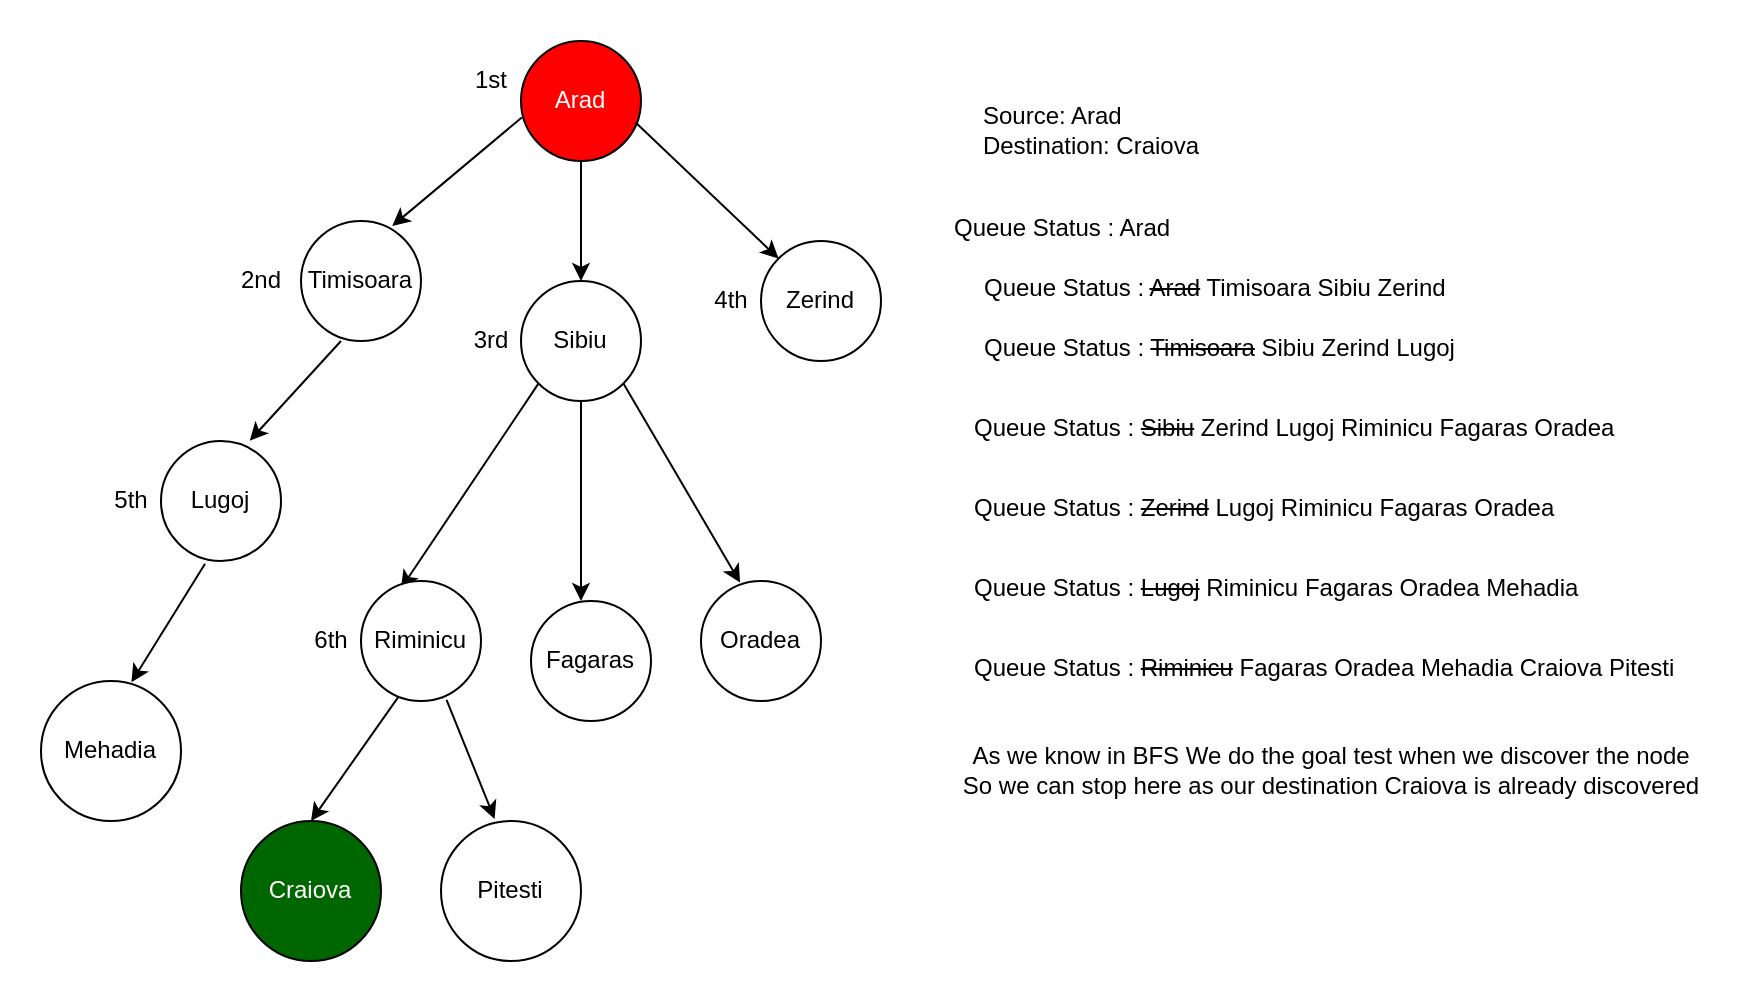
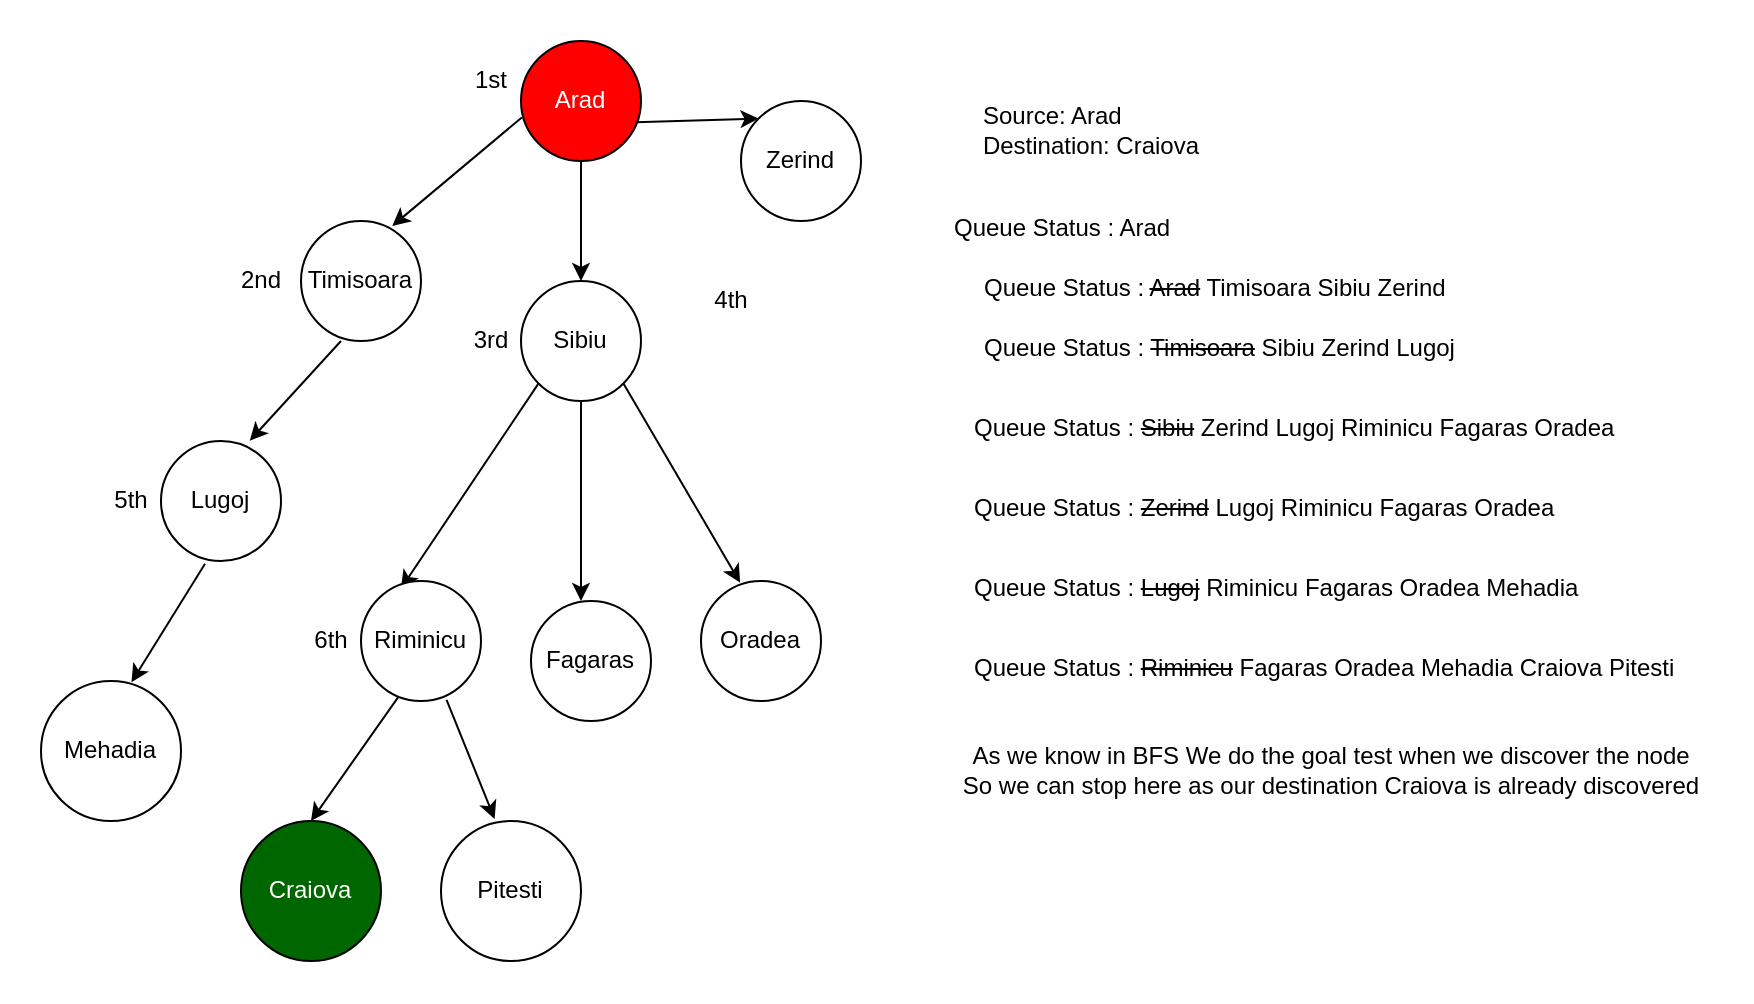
  <mxCell id="0" />
  <mxCell id="1" parent="0" />
  <mxCell id="2" value="Arad" style="ellipse;whiteSpace=wrap;html=1;aspect=fixed;fillColor=#FF0000;fontColor=#FFFFFF;" vertex="1" parent="1"><mxGeometry x="260" y="20" width="60" height="60" as="geometry" /></mxCell>
  <mxCell id="3" value="" style="endArrow=classic;html=1;rounded=0;exitX=0.007;exitY=0.637;exitDx=0;exitDy=0;exitPerimeter=0;entryX=0.76;entryY=0.042;entryDx=0;entryDy=0;entryPerimeter=0;" edge="1" parent="1" source="2" target="6"><mxGeometry width="50" height="50" relative="1" as="geometry"><mxPoint x="270" y="60" as="sourcePoint" /><mxPoint x="210" y="120" as="targetPoint" /></mxGeometry></mxCell>
- <mxCell id="4" value="Zerind" style="ellipse;whiteSpace=wrap;html=1;aspect=fixed;" vertex="1" parent="1"><mxGeometry x="380" y="120" width="60" height="60" as="geometry" /></mxCell>
+ <mxCell id="4" value="Zerind" style="ellipse;whiteSpace=wrap;html=1;aspect=fixed;" vertex="1" parent="1"><mxGeometry x="370" y="50" width="60" height="60" as="geometry" /></mxCell>
  <mxCell id="5" value="Sibiu" style="ellipse;whiteSpace=wrap;html=1;aspect=fixed;" vertex="1" parent="1"><mxGeometry x="260" y="140" width="60" height="60" as="geometry" /></mxCell>
  <mxCell id="6" value="Timisoara" style="ellipse;whiteSpace=wrap;html=1;aspect=fixed;" vertex="1" parent="1"><mxGeometry x="150" y="110" width="60" height="60" as="geometry" /></mxCell>
  <mxCell id="7" value="" style="endArrow=classic;html=1;rounded=0;exitX=0.5;exitY=1;exitDx=0;exitDy=0;entryX=0.5;entryY=0;entryDx=0;entryDy=0;" edge="1" parent="1" source="2" target="5"><mxGeometry width="50" height="50" relative="1" as="geometry"><mxPoint x="320" y="120" as="sourcePoint" /><mxPoint x="290" y="140" as="targetPoint" /></mxGeometry></mxCell>
  <mxCell id="8" value="" style="endArrow=classic;html=1;rounded=0;exitX=0.953;exitY=0.677;exitDx=0;exitDy=0;exitPerimeter=0;entryX=0;entryY=0;entryDx=0;entryDy=0;" edge="1" parent="1" source="2" target="4"><mxGeometry width="50" height="50" relative="1" as="geometry"><mxPoint x="390" y="70" as="sourcePoint" /><mxPoint x="340" y="120" as="targetPoint" /><Array as="points" /></mxGeometry></mxCell>
  <mxCell id="9" value="1st" style="text;html=1;align=center;verticalAlign=middle;resizable=0;points=[];autosize=1;strokeColor=none;fillColor=none;" vertex="1" parent="1"><mxGeometry x="230" y="30" width="30" height="20" as="geometry" /></mxCell>
  <mxCell id="10" value="Queue Status : Arad" style="text;html=1;align=left;verticalAlign=top;resizable=0;points=[];autosize=1;strokeColor=none;fillColor=none;" vertex="1" parent="1"><mxGeometry x="475" y="100" width="120" height="20" as="geometry" /></mxCell>
  <mxCell id="11" value="Queue Status : &lt;strike&gt;Arad&lt;/strike&gt; Timisoara Sibiu Zerind" style="text;html=1;align=left;verticalAlign=top;resizable=0;points=[];autosize=1;strokeColor=none;fillColor=none;" vertex="1" parent="1"><mxGeometry x="490" y="130" width="250" height="20" as="geometry" /></mxCell>
  <mxCell id="12" value="2nd" style="text;html=1;align=center;verticalAlign=middle;resizable=0;points=[];autosize=1;strokeColor=none;fillColor=none;" vertex="1" parent="1"><mxGeometry x="110" y="130" width="40" height="20" as="geometry" /></mxCell>
  <mxCell id="13" value="" style="endArrow=classic;html=1;rounded=0;entryX=0.74;entryY=-0.003;entryDx=0;entryDy=0;entryPerimeter=0;" edge="1" parent="1" target="14"><mxGeometry width="50" height="50" relative="1" as="geometry"><mxPoint x="170" y="170" as="sourcePoint" /><mxPoint x="130" y="220" as="targetPoint" /></mxGeometry></mxCell>
  <mxCell id="14" value="Lugoj" style="ellipse;whiteSpace=wrap;html=1;aspect=fixed;" vertex="1" parent="1"><mxGeometry x="80" y="220" width="60" height="60" as="geometry" /></mxCell>
  <mxCell id="15" value="Queue Status : &lt;strike&gt;Timisoara&lt;/strike&gt; Sibiu Zerind Lugoj" style="text;html=1;align=left;verticalAlign=top;resizable=0;points=[];autosize=1;strokeColor=none;fillColor=none;" vertex="1" parent="1"><mxGeometry x="490" y="160" width="250" height="20" as="geometry" /></mxCell>
  <mxCell id="16" value="5th" style="text;html=1;align=center;verticalAlign=middle;resizable=0;points=[];autosize=1;strokeColor=none;fillColor=none;" vertex="1" parent="1"><mxGeometry x="50" y="240" width="30" height="20" as="geometry" /></mxCell>
  <mxCell id="17" value="" style="endArrow=classic;html=1;rounded=0;entryX=0.333;entryY=0.063;entryDx=0;entryDy=0;entryPerimeter=0;exitX=0;exitY=1;exitDx=0;exitDy=0;" edge="1" parent="1" source="5" target="18"><mxGeometry width="50" height="50" relative="1" as="geometry"><mxPoint x="290" y="200" as="sourcePoint" /><mxPoint x="290" y="320" as="targetPoint" /></mxGeometry></mxCell>
  <mxCell id="18" value="Riminicu" style="ellipse;whiteSpace=wrap;html=1;aspect=fixed;" vertex="1" parent="1"><mxGeometry x="180" y="290" width="60" height="60" as="geometry" /></mxCell>
  <mxCell id="19" value="" style="endArrow=classic;html=1;rounded=0;exitX=0.5;exitY=1;exitDx=0;exitDy=0;" edge="1" parent="1" source="5"><mxGeometry width="50" height="50" relative="1" as="geometry"><mxPoint x="320" y="240" as="sourcePoint" /><mxPoint x="290" y="300" as="targetPoint" /></mxGeometry></mxCell>
  <mxCell id="20" value="Fagaras" style="ellipse;whiteSpace=wrap;html=1;aspect=fixed;" vertex="1" parent="1"><mxGeometry x="265" y="300" width="60" height="60" as="geometry" /></mxCell>
  <mxCell id="21" value="" style="endArrow=classic;html=1;rounded=0;exitX=1;exitY=1;exitDx=0;exitDy=0;entryX=0.326;entryY=0.014;entryDx=0;entryDy=0;entryPerimeter=0;" edge="1" parent="1" source="5" target="22"><mxGeometry width="50" height="50" relative="1" as="geometry"><mxPoint x="390" y="250" as="sourcePoint" /><mxPoint x="360" y="300" as="targetPoint" /></mxGeometry></mxCell>
  <mxCell id="22" value="Oradea" style="ellipse;whiteSpace=wrap;html=1;aspect=fixed;" vertex="1" parent="1"><mxGeometry x="350" y="290" width="60" height="60" as="geometry" /></mxCell>
  <mxCell id="23" value="Queue Status : &lt;strike&gt;Sibiu&lt;/strike&gt; Zerind Lugoj Riminicu Fagaras Oradea" style="text;html=1;align=left;verticalAlign=top;resizable=0;points=[];autosize=1;strokeColor=none;fillColor=none;" vertex="1" parent="1"><mxGeometry x="485" y="200" width="340" height="20" as="geometry" /></mxCell>
  <mxCell id="24" value="3rd" style="text;html=1;align=center;verticalAlign=middle;resizable=0;points=[];autosize=1;strokeColor=none;fillColor=none;" vertex="1" parent="1"><mxGeometry x="230" y="160" width="30" height="20" as="geometry" /></mxCell>
  <mxCell id="25" value="4th" style="text;html=1;align=center;verticalAlign=middle;resizable=0;points=[];autosize=1;strokeColor=none;fillColor=none;" vertex="1" parent="1"><mxGeometry x="350" y="140" width="30" height="20" as="geometry" /></mxCell>
  <mxCell id="26" value="Queue Status :&amp;nbsp;&lt;strike&gt;Zerind&lt;/strike&gt;&amp;nbsp;Lugoj Riminicu Fagaras Oradea" style="text;html=1;align=left;verticalAlign=top;resizable=0;points=[];autosize=1;strokeColor=none;fillColor=none;" vertex="1" parent="1"><mxGeometry x="485" y="240" width="310" height="20" as="geometry" /></mxCell>
  <mxCell id="27" value="" style="endArrow=classic;html=1;rounded=0;exitX=0.367;exitY=1.023;exitDx=0;exitDy=0;exitPerimeter=0;entryX=0.646;entryY=0.009;entryDx=0;entryDy=0;entryPerimeter=0;" edge="1" parent="1" source="14" target="28"><mxGeometry width="50" height="50" relative="1" as="geometry"><mxPoint x="100" y="320" as="sourcePoint" /><mxPoint x="70" y="340" as="targetPoint" /><Array as="points" /></mxGeometry></mxCell>
  <mxCell id="28" value="Mehadia" style="ellipse;whiteSpace=wrap;html=1;aspect=fixed;" vertex="1" parent="1"><mxGeometry x="20" y="340" width="70" height="70" as="geometry" /></mxCell>
  <mxCell id="29" value="Queue Status :&amp;nbsp;&lt;strike&gt;Lugoj&lt;/strike&gt; Riminicu Fagaras Oradea Mehadia" style="text;html=1;align=left;verticalAlign=top;resizable=0;points=[];autosize=1;strokeColor=none;fillColor=none;" vertex="1" parent="1"><mxGeometry x="485" y="280" width="320" height="20" as="geometry" /></mxCell>
  <mxCell id="30" value="" style="endArrow=classic;html=1;rounded=0;exitX=0.313;exitY=0.963;exitDx=0;exitDy=0;exitPerimeter=0;entryX=0.5;entryY=0;entryDx=0;entryDy=0;" edge="1" parent="1" source="18" target="32"><mxGeometry width="50" height="50" relative="1" as="geometry"><mxPoint x="300" y="395" as="sourcePoint" /><mxPoint x="160" y="400" as="targetPoint" /></mxGeometry></mxCell>
  <mxCell id="31" value="" style="endArrow=classic;html=1;rounded=0;exitX=0.713;exitY=0.99;exitDx=0;exitDy=0;exitPerimeter=0;entryX=0.383;entryY=-0.014;entryDx=0;entryDy=0;entryPerimeter=0;" edge="1" parent="1" source="18" target="33"><mxGeometry width="50" height="50" relative="1" as="geometry"><mxPoint x="220" y="350" as="sourcePoint" /><mxPoint x="250" y="410" as="targetPoint" /></mxGeometry></mxCell>
  <mxCell id="32" value="Craiova" style="ellipse;whiteSpace=wrap;html=1;aspect=fixed;fillColor=#006600;fontColor=#FFFFFF;" vertex="1" parent="1"><mxGeometry x="120" y="410" width="70" height="70" as="geometry" /></mxCell>
  <mxCell id="33" value="Pitesti" style="ellipse;whiteSpace=wrap;html=1;aspect=fixed;" vertex="1" parent="1"><mxGeometry x="220" y="410" width="70" height="70" as="geometry" /></mxCell>
  <mxCell id="34" value="Queue Status :&amp;nbsp;&lt;strike&gt;Riminicu&lt;/strike&gt; Fagaras Oradea Mehadia Craiova Pitesti" style="text;html=1;align=left;verticalAlign=top;resizable=0;points=[];autosize=1;strokeColor=none;fillColor=none;" vertex="1" parent="1"><mxGeometry x="485" y="320" width="370" height="20" as="geometry" /></mxCell>
  <mxCell id="35" value="6th" style="text;html=1;align=center;verticalAlign=middle;resizable=0;points=[];autosize=1;strokeColor=none;fillColor=none;" vertex="1" parent="1"><mxGeometry x="150" y="310" width="30" height="20" as="geometry" /></mxCell>
  <mxCell id="36" value="&lt;div style=&quot;text-align: left&quot;&gt;&lt;span&gt;Source: Arad&lt;/span&gt;&lt;/div&gt;Destination: Craiova" style="text;html=1;align=center;verticalAlign=middle;resizable=0;points=[];autosize=1;strokeColor=none;fillColor=none;" vertex="1" parent="1"><mxGeometry x="485" y="50" width="120" height="30" as="geometry" /></mxCell>
  <mxCell id="37" value="As we know in BFS We do the goal test when we discover the node&lt;br&gt;So we can stop here as our destination Craiova is already discovered" style="text;html=1;align=center;verticalAlign=middle;resizable=0;points=[];autosize=1;strokeColor=none;fillColor=none;" vertex="1" parent="1"><mxGeometry x="475" y="370" width="380" height="30" as="geometry" /></mxCell>
